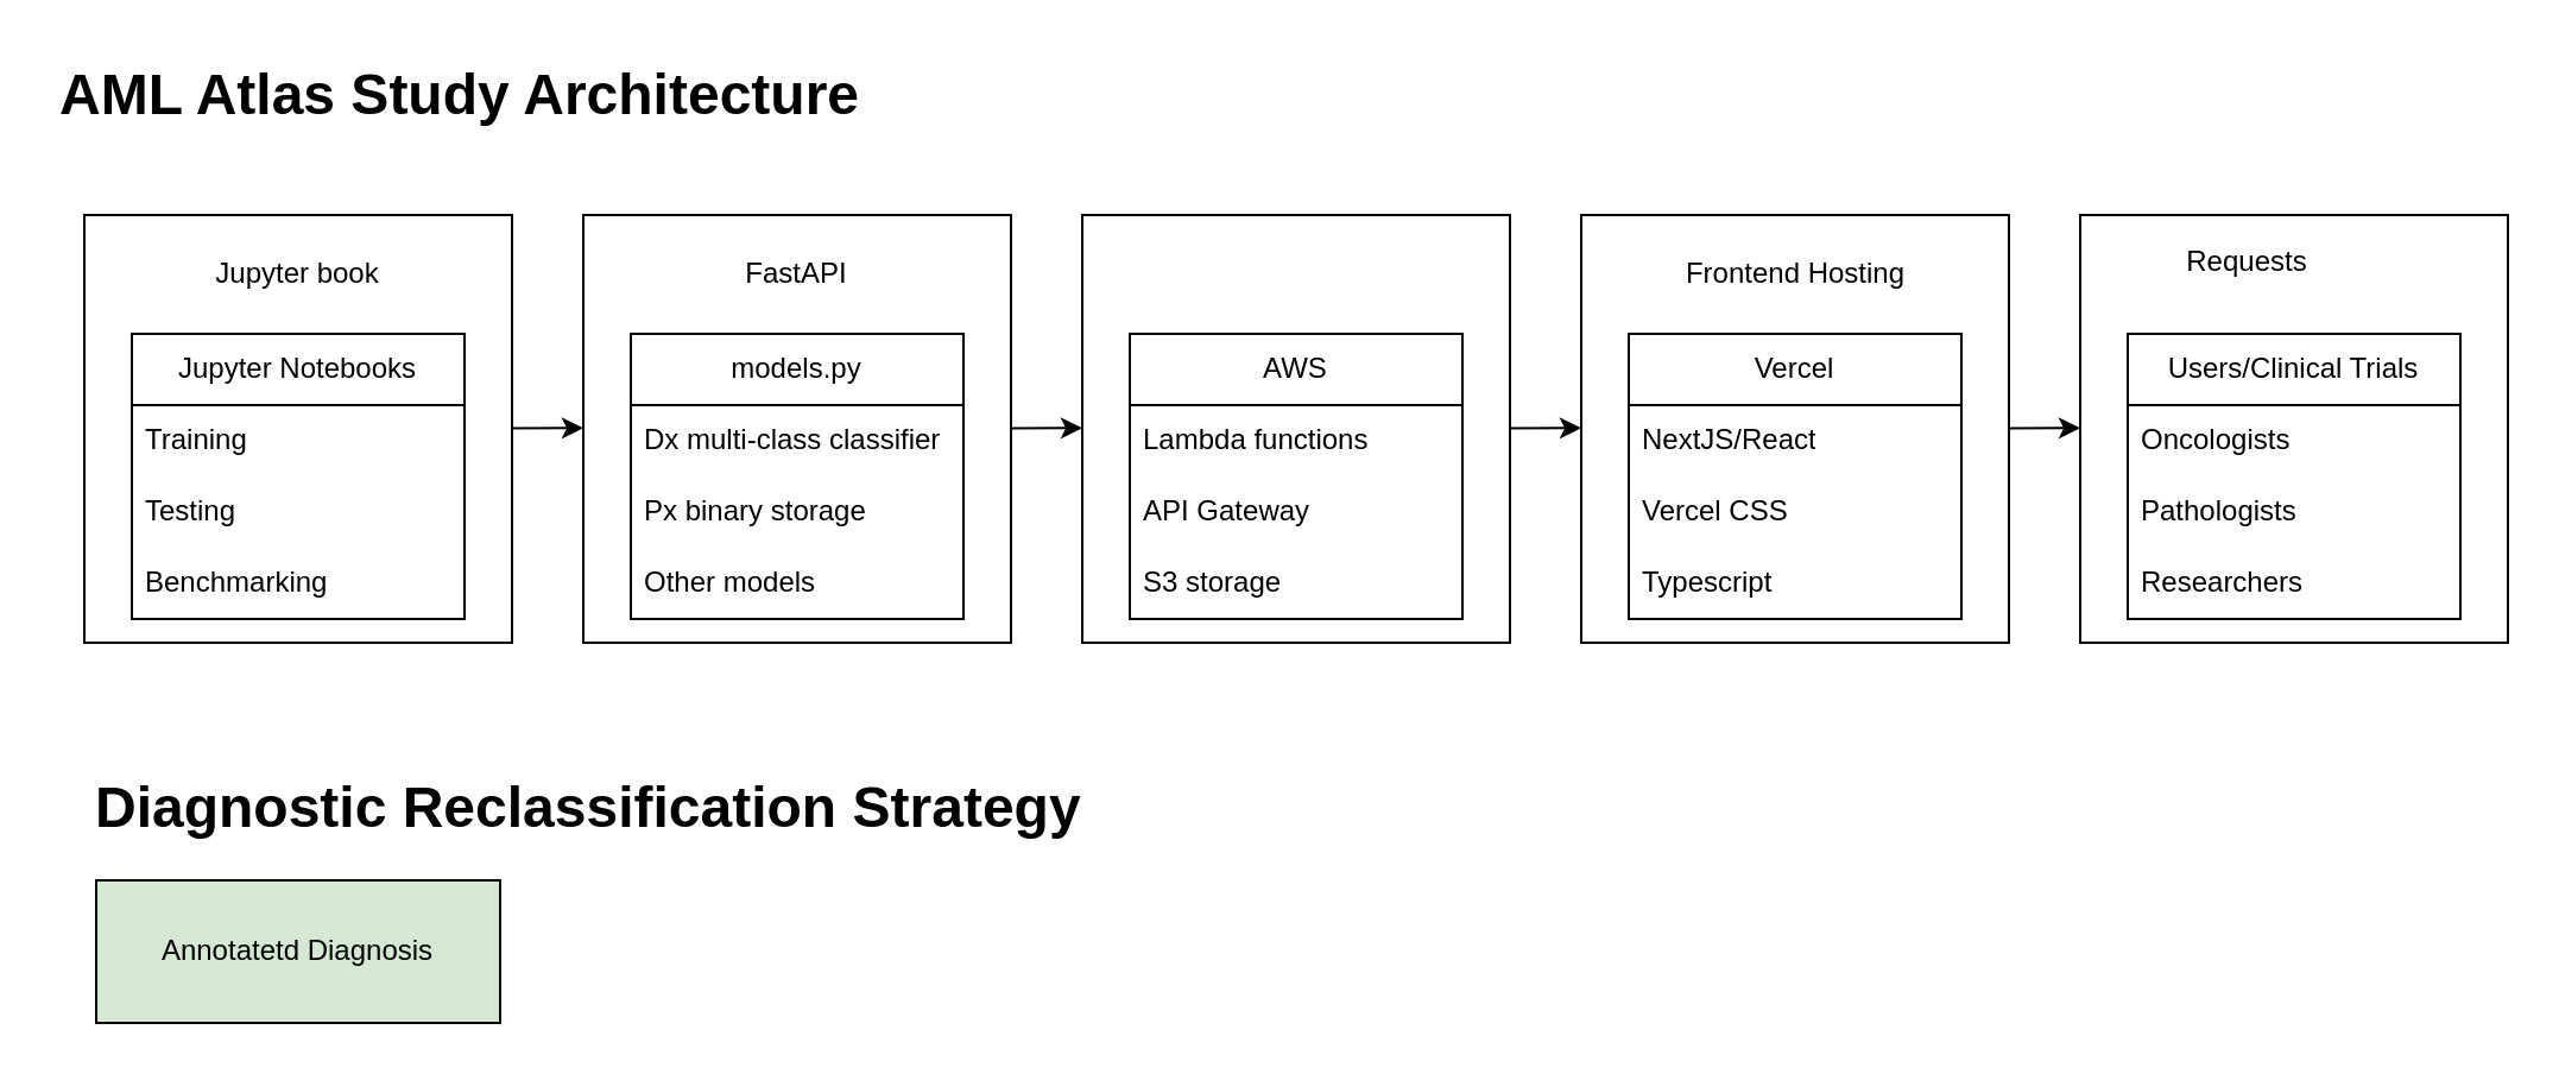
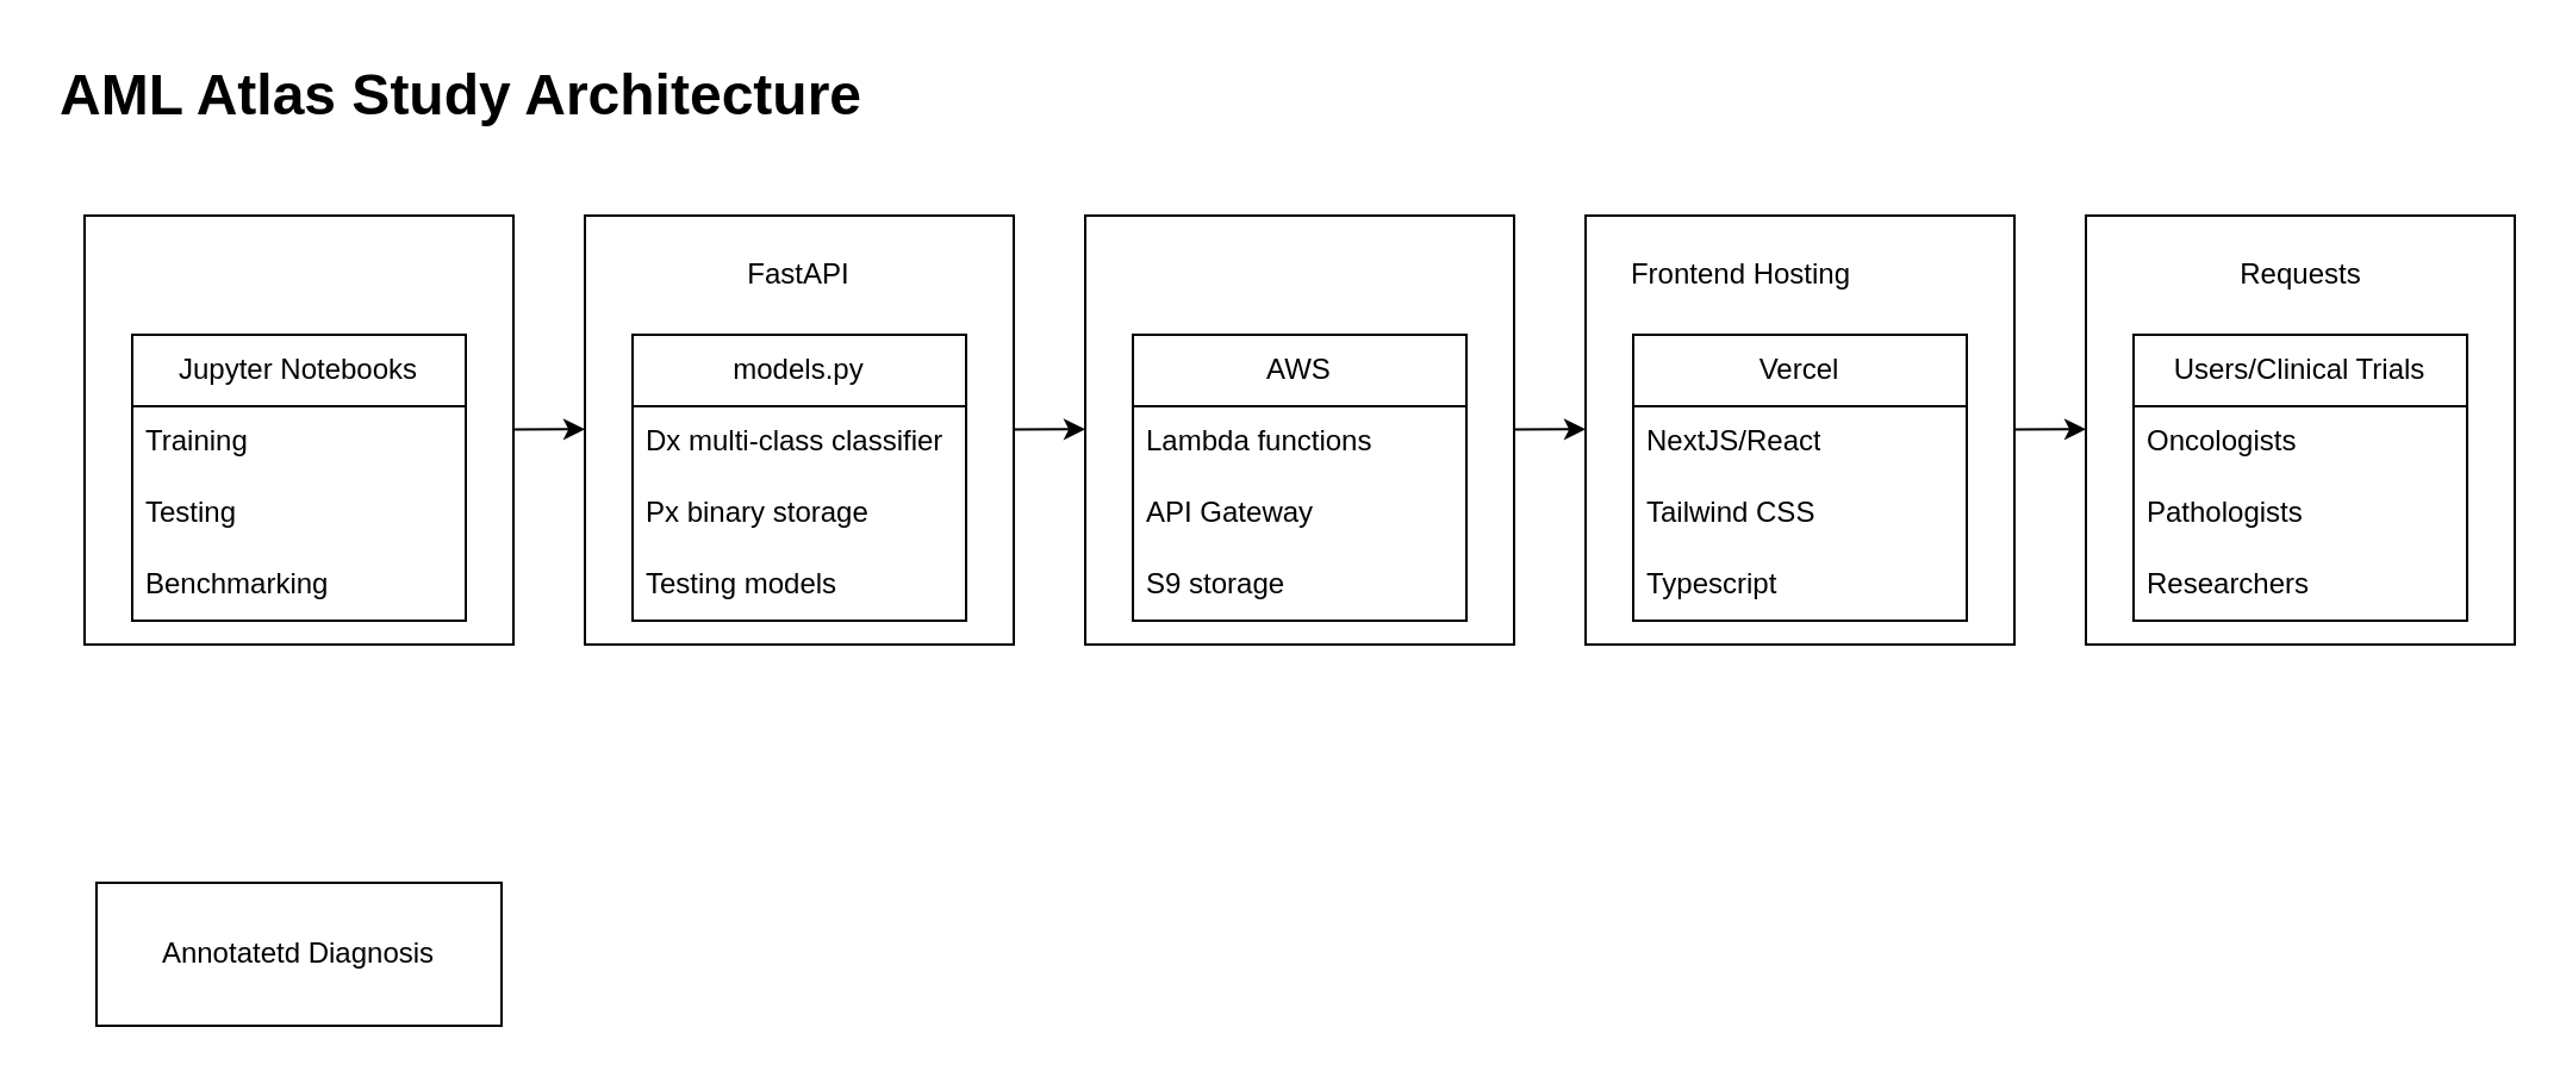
  <mxCell id="0" />
  <mxCell id="1" parent="0" />
  <mxCell id="2" value="" style="whiteSpace=wrap;html=1;aspect=fixed;" vertex="1" parent="1"><mxGeometry x="35" y="90" width="180" height="180" as="geometry" /></mxCell>
  <mxCell id="3" value="Jupyter Notebooks" style="swimlane;fontStyle=0;childLayout=stackLayout;horizontal=1;startSize=30;horizontalStack=0;resizeParent=1;resizeParentMax=0;resizeLast=0;collapsible=1;marginBottom=0;whiteSpace=wrap;html=1;" vertex="1" parent="1"><mxGeometry x="55" y="140" width="140" height="120" as="geometry" /></mxCell>
  <mxCell id="4" value="Training" style="text;strokeColor=none;fillColor=none;align=left;verticalAlign=middle;spacingLeft=4;spacingRight=4;overflow=hidden;points=[[0,0.5],[1,0.5]];portConstraint=eastwest;rotatable=0;whiteSpace=wrap;html=1;" vertex="1" parent="3"><mxGeometry y="30" width="140" height="30" as="geometry" /></mxCell>
  <mxCell id="5" value="Testing" style="text;strokeColor=none;fillColor=none;align=left;verticalAlign=middle;spacingLeft=4;spacingRight=4;overflow=hidden;points=[[0,0.5],[1,0.5]];portConstraint=eastwest;rotatable=0;whiteSpace=wrap;html=1;" vertex="1" parent="3"><mxGeometry y="60" width="140" height="30" as="geometry" /></mxCell>
  <mxCell id="6" value="Benchmarking" style="text;strokeColor=none;fillColor=none;align=left;verticalAlign=middle;spacingLeft=4;spacingRight=4;overflow=hidden;points=[[0,0.5],[1,0.5]];portConstraint=eastwest;rotatable=0;whiteSpace=wrap;html=1;" vertex="1" parent="3"><mxGeometry y="90" width="140" height="30" as="geometry" /></mxCell>
- <mxCell id="7" value="Jupyter book" style="text;html=1;strokeColor=none;fillColor=none;align=center;verticalAlign=middle;whiteSpace=wrap;rounded=0;" vertex="1" parent="1"><mxGeometry x="80" y="100" width="90" height="30" as="geometry" /></mxCell>
  <mxCell id="8" value="" style="whiteSpace=wrap;html=1;aspect=fixed;" vertex="1" parent="1"><mxGeometry x="245" y="90" width="180" height="180" as="geometry" /></mxCell>
  <mxCell id="9" value="FastAPI" style="text;html=1;strokeColor=none;fillColor=none;align=center;verticalAlign=middle;whiteSpace=wrap;rounded=0;" vertex="1" parent="1"><mxGeometry x="290" y="100" width="90" height="30" as="geometry" /></mxCell>
  <mxCell id="10" value="" style="whiteSpace=wrap;html=1;aspect=fixed;" vertex="1" parent="1"><mxGeometry x="455" y="90" width="180" height="180" as="geometry" /></mxCell>
  <mxCell id="11" value="models.py" style="swimlane;fontStyle=0;childLayout=stackLayout;horizontal=1;startSize=30;horizontalStack=0;resizeParent=1;resizeParentMax=0;resizeLast=0;collapsible=1;marginBottom=0;whiteSpace=wrap;html=1;" vertex="1" parent="1"><mxGeometry x="265" y="140" width="140" height="120" as="geometry" /></mxCell>
  <mxCell id="12" value="Dx multi-class classifier" style="text;strokeColor=none;fillColor=none;align=left;verticalAlign=middle;spacingLeft=4;spacingRight=4;overflow=hidden;points=[[0,0.5],[1,0.5]];portConstraint=eastwest;rotatable=0;whiteSpace=wrap;html=1;" vertex="1" parent="11"><mxGeometry y="30" width="140" height="30" as="geometry" /></mxCell>
  <mxCell id="13" value="Px binary storage" style="text;strokeColor=none;fillColor=none;align=left;verticalAlign=middle;spacingLeft=4;spacingRight=4;overflow=hidden;points=[[0,0.5],[1,0.5]];portConstraint=eastwest;rotatable=0;whiteSpace=wrap;html=1;" vertex="1" parent="11"><mxGeometry y="60" width="140" height="30" as="geometry" /></mxCell>
- <mxCell id="14" value="Other models" style="text;strokeColor=none;fillColor=none;align=left;verticalAlign=middle;spacingLeft=4;spacingRight=4;overflow=hidden;points=[[0,0.5],[1,0.5]];portConstraint=eastwest;rotatable=0;whiteSpace=wrap;html=1;" vertex="1" parent="11"><mxGeometry y="90" width="140" height="30" as="geometry" /></mxCell>
+ <mxCell id="14" value="Testing models" style="text;strokeColor=none;fillColor=none;align=left;verticalAlign=middle;spacingLeft=4;spacingRight=4;overflow=hidden;points=[[0,0.5],[1,0.5]];portConstraint=eastwest;rotatable=0;whiteSpace=wrap;html=1;" vertex="1" parent="11"><mxGeometry y="90" width="140" height="30" as="geometry" /></mxCell>
  <mxCell id="15" value="AWS" style="swimlane;fontStyle=0;childLayout=stackLayout;horizontal=1;startSize=30;horizontalStack=0;resizeParent=1;resizeParentMax=0;resizeLast=0;collapsible=1;marginBottom=0;whiteSpace=wrap;html=1;" vertex="1" parent="1"><mxGeometry x="475" y="140" width="140" height="120" as="geometry" /></mxCell>
  <mxCell id="16" value="Lambda functions" style="text;strokeColor=none;fillColor=none;align=left;verticalAlign=middle;spacingLeft=4;spacingRight=4;overflow=hidden;points=[[0,0.5],[1,0.5]];portConstraint=eastwest;rotatable=0;whiteSpace=wrap;html=1;" vertex="1" parent="15"><mxGeometry y="30" width="140" height="30" as="geometry" /></mxCell>
  <mxCell id="17" value="API Gateway" style="text;strokeColor=none;fillColor=none;align=left;verticalAlign=middle;spacingLeft=4;spacingRight=4;overflow=hidden;points=[[0,0.5],[1,0.5]];portConstraint=eastwest;rotatable=0;whiteSpace=wrap;html=1;" vertex="1" parent="15"><mxGeometry y="60" width="140" height="30" as="geometry" /></mxCell>
- <mxCell id="18" value="S3 storage" style="text;strokeColor=none;fillColor=none;align=left;verticalAlign=middle;spacingLeft=4;spacingRight=4;overflow=hidden;points=[[0,0.5],[1,0.5]];portConstraint=eastwest;rotatable=0;whiteSpace=wrap;html=1;" vertex="1" parent="15"><mxGeometry y="90" width="140" height="30" as="geometry" /></mxCell>
+ <mxCell id="18" value="S9 storage" style="text;strokeColor=none;fillColor=none;align=left;verticalAlign=middle;spacingLeft=4;spacingRight=4;overflow=hidden;points=[[0,0.5],[1,0.5]];portConstraint=eastwest;rotatable=0;whiteSpace=wrap;html=1;" vertex="1" parent="15"><mxGeometry y="90" width="140" height="30" as="geometry" /></mxCell>
  <mxCell id="19" value="" style="whiteSpace=wrap;html=1;aspect=fixed;" vertex="1" parent="1"><mxGeometry x="665" y="90" width="180" height="180" as="geometry" /></mxCell>
- <mxCell id="20" value="Frontend Hosting" style="text;html=1;strokeColor=none;fillColor=none;align=center;verticalAlign=middle;whiteSpace=wrap;rounded=0;" vertex="1" parent="1"><mxGeometry x="702.5" y="100" width="105" height="30" as="geometry" /></mxCell>
+ <mxCell id="20" value="Frontend Hosting" style="text;html=1;strokeColor=none;fillColor=none;align=center;verticalAlign=middle;whiteSpace=wrap;rounded=0;" vertex="1" parent="1"><mxGeometry x="677.5" y="100" width="105" height="30" as="geometry" /></mxCell>
  <mxCell id="21" value="Vercel" style="swimlane;fontStyle=0;childLayout=stackLayout;horizontal=1;startSize=30;horizontalStack=0;resizeParent=1;resizeParentMax=0;resizeLast=0;collapsible=1;marginBottom=0;whiteSpace=wrap;html=1;" vertex="1" parent="1"><mxGeometry x="685" y="140" width="140" height="120" as="geometry" /></mxCell>
  <mxCell id="22" value="NextJS/React" style="text;strokeColor=none;fillColor=none;align=left;verticalAlign=middle;spacingLeft=4;spacingRight=4;overflow=hidden;points=[[0,0.5],[1,0.5]];portConstraint=eastwest;rotatable=0;whiteSpace=wrap;html=1;" vertex="1" parent="21"><mxGeometry y="30" width="140" height="30" as="geometry" /></mxCell>
- <mxCell id="23" value="Vercel CSS" style="text;strokeColor=none;fillColor=none;align=left;verticalAlign=middle;spacingLeft=4;spacingRight=4;overflow=hidden;points=[[0,0.5],[1,0.5]];portConstraint=eastwest;rotatable=0;whiteSpace=wrap;html=1;" vertex="1" parent="21"><mxGeometry y="60" width="140" height="30" as="geometry" /></mxCell>
+ <mxCell id="23" value="Tailwind CSS" style="text;strokeColor=none;fillColor=none;align=left;verticalAlign=middle;spacingLeft=4;spacingRight=4;overflow=hidden;points=[[0,0.5],[1,0.5]];portConstraint=eastwest;rotatable=0;whiteSpace=wrap;html=1;" vertex="1" parent="21"><mxGeometry y="60" width="140" height="30" as="geometry" /></mxCell>
  <mxCell id="24" value="Typescript" style="text;strokeColor=none;fillColor=none;align=left;verticalAlign=middle;spacingLeft=4;spacingRight=4;overflow=hidden;points=[[0,0.5],[1,0.5]];portConstraint=eastwest;rotatable=0;whiteSpace=wrap;html=1;" vertex="1" parent="21"><mxGeometry y="90" width="140" height="30" as="geometry" /></mxCell>
  <mxCell id="25" value="" style="endArrow=classic;html=1;rounded=0;exitX=1;exitY=0.556;exitDx=0;exitDy=0;exitPerimeter=0;" edge="1" parent="1"><mxGeometry width="50" height="50" relative="1" as="geometry"><mxPoint x="425" y="179.74" as="sourcePoint" /><mxPoint x="455" y="179.66" as="targetPoint" /></mxGeometry></mxCell>
  <mxCell id="26" value="" style="endArrow=classic;html=1;rounded=0;exitX=1;exitY=0.556;exitDx=0;exitDy=0;exitPerimeter=0;" edge="1" parent="1"><mxGeometry width="50" height="50" relative="1" as="geometry"><mxPoint x="215" y="179.74" as="sourcePoint" /><mxPoint x="245" y="179.66" as="targetPoint" /></mxGeometry></mxCell>
  <mxCell id="27" value="" style="endArrow=classic;html=1;rounded=0;exitX=1;exitY=0.556;exitDx=0;exitDy=0;exitPerimeter=0;" edge="1" parent="1"><mxGeometry width="50" height="50" relative="1" as="geometry"><mxPoint x="635" y="179.74" as="sourcePoint" /><mxPoint x="665" y="179.66" as="targetPoint" /></mxGeometry></mxCell>
  <mxCell id="28" value="" style="whiteSpace=wrap;html=1;aspect=fixed;" vertex="1" parent="1"><mxGeometry x="875" y="90" width="180" height="180" as="geometry" /></mxCell>
- <mxCell id="29" value="Requests" style="text;html=1;strokeColor=none;fillColor=none;align=center;verticalAlign=middle;whiteSpace=wrap;rounded=0;" vertex="1" parent="1"><mxGeometry x="892.5" y="95" width="105" height="30" as="geometry" /></mxCell>
+ <mxCell id="29" value="Requests" style="text;html=1;strokeColor=none;fillColor=none;align=center;verticalAlign=middle;whiteSpace=wrap;rounded=0;" vertex="1" parent="1"><mxGeometry x="912.5" y="100" width="105" height="30" as="geometry" /></mxCell>
  <mxCell id="30" value="Users/Clinical Trials" style="swimlane;fontStyle=0;childLayout=stackLayout;horizontal=1;startSize=30;horizontalStack=0;resizeParent=1;resizeParentMax=0;resizeLast=0;collapsible=1;marginBottom=0;whiteSpace=wrap;html=1;" vertex="1" parent="1"><mxGeometry x="895" y="140" width="140" height="120" as="geometry" /></mxCell>
  <mxCell id="31" value="Oncologists" style="text;strokeColor=none;fillColor=none;align=left;verticalAlign=middle;spacingLeft=4;spacingRight=4;overflow=hidden;points=[[0,0.5],[1,0.5]];portConstraint=eastwest;rotatable=0;whiteSpace=wrap;html=1;" vertex="1" parent="30"><mxGeometry y="30" width="140" height="30" as="geometry" /></mxCell>
  <mxCell id="32" value="Pathologists" style="text;strokeColor=none;fillColor=none;align=left;verticalAlign=middle;spacingLeft=4;spacingRight=4;overflow=hidden;points=[[0,0.5],[1,0.5]];portConstraint=eastwest;rotatable=0;whiteSpace=wrap;html=1;" vertex="1" parent="30"><mxGeometry y="60" width="140" height="30" as="geometry" /></mxCell>
  <mxCell id="33" value="Researchers" style="text;strokeColor=none;fillColor=none;align=left;verticalAlign=middle;spacingLeft=4;spacingRight=4;overflow=hidden;points=[[0,0.5],[1,0.5]];portConstraint=eastwest;rotatable=0;whiteSpace=wrap;html=1;" vertex="1" parent="30"><mxGeometry y="90" width="140" height="30" as="geometry" /></mxCell>
  <mxCell id="34" value="" style="endArrow=classic;html=1;rounded=0;exitX=1;exitY=0.556;exitDx=0;exitDy=0;exitPerimeter=0;" edge="1" parent="1"><mxGeometry width="50" height="50" relative="1" as="geometry"><mxPoint x="845" y="179.74" as="sourcePoint" /><mxPoint x="875" y="179.66" as="targetPoint" /></mxGeometry></mxCell>
  <mxCell id="35" value="&lt;h1&gt;AML Atlas Study Architecture&lt;/h1&gt;" style="text;html=1;strokeColor=none;fillColor=none;spacing=5;spacingTop=-20;whiteSpace=wrap;overflow=hidden;rounded=0;" vertex="1" parent="1"><mxGeometry x="20" y="20" width="1020" height="50" as="geometry" /></mxCell>
- <mxCell id="36" value="&lt;h1&gt;Diagnostic Reclassification Strategy&lt;/h1&gt;" style="text;html=1;strokeColor=none;fillColor=none;spacing=5;spacingTop=-20;whiteSpace=wrap;overflow=hidden;rounded=0;" vertex="1" parent="1"><mxGeometry x="35" y="320" width="1020" height="50" as="geometry" /></mxCell>
- <mxCell id="37" value="Annotatetd Diagnosis" style="rounded=0;whiteSpace=wrap;html=1;fillColor=#d5e8d4;" vertex="1" parent="1"><mxGeometry x="40" y="370" width="170" height="60" as="geometry" /></mxCell>
+ <mxCell id="37" value="Annotatetd Diagnosis" style="rounded=0;whiteSpace=wrap;html=1;" vertex="1" parent="1"><mxGeometry x="40" y="370" width="170" height="60" as="geometry" /></mxCell>
